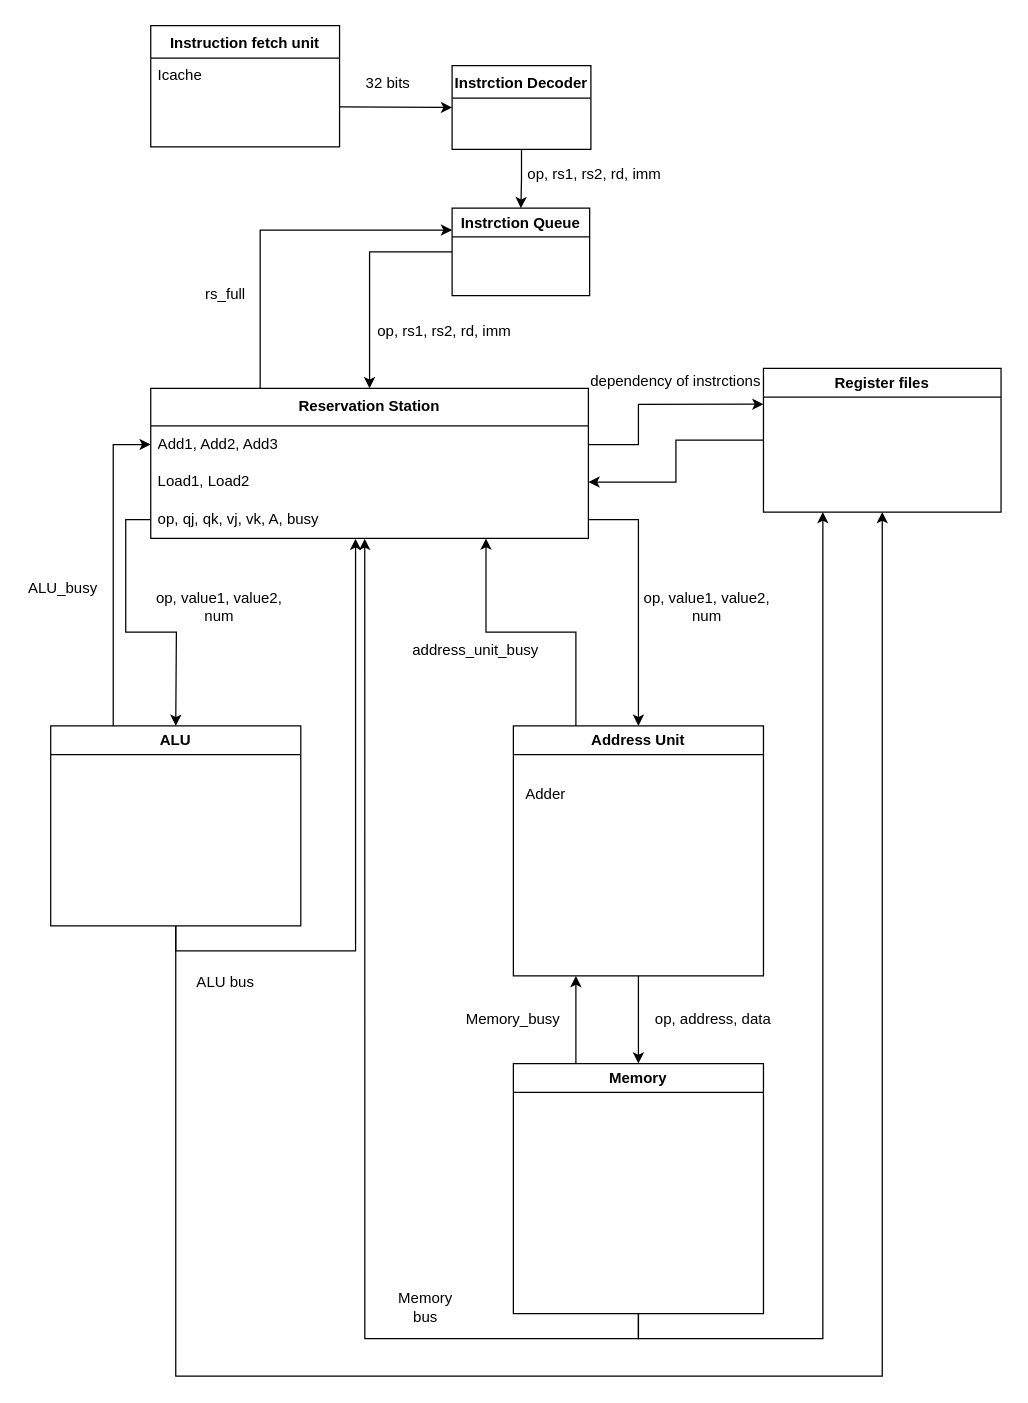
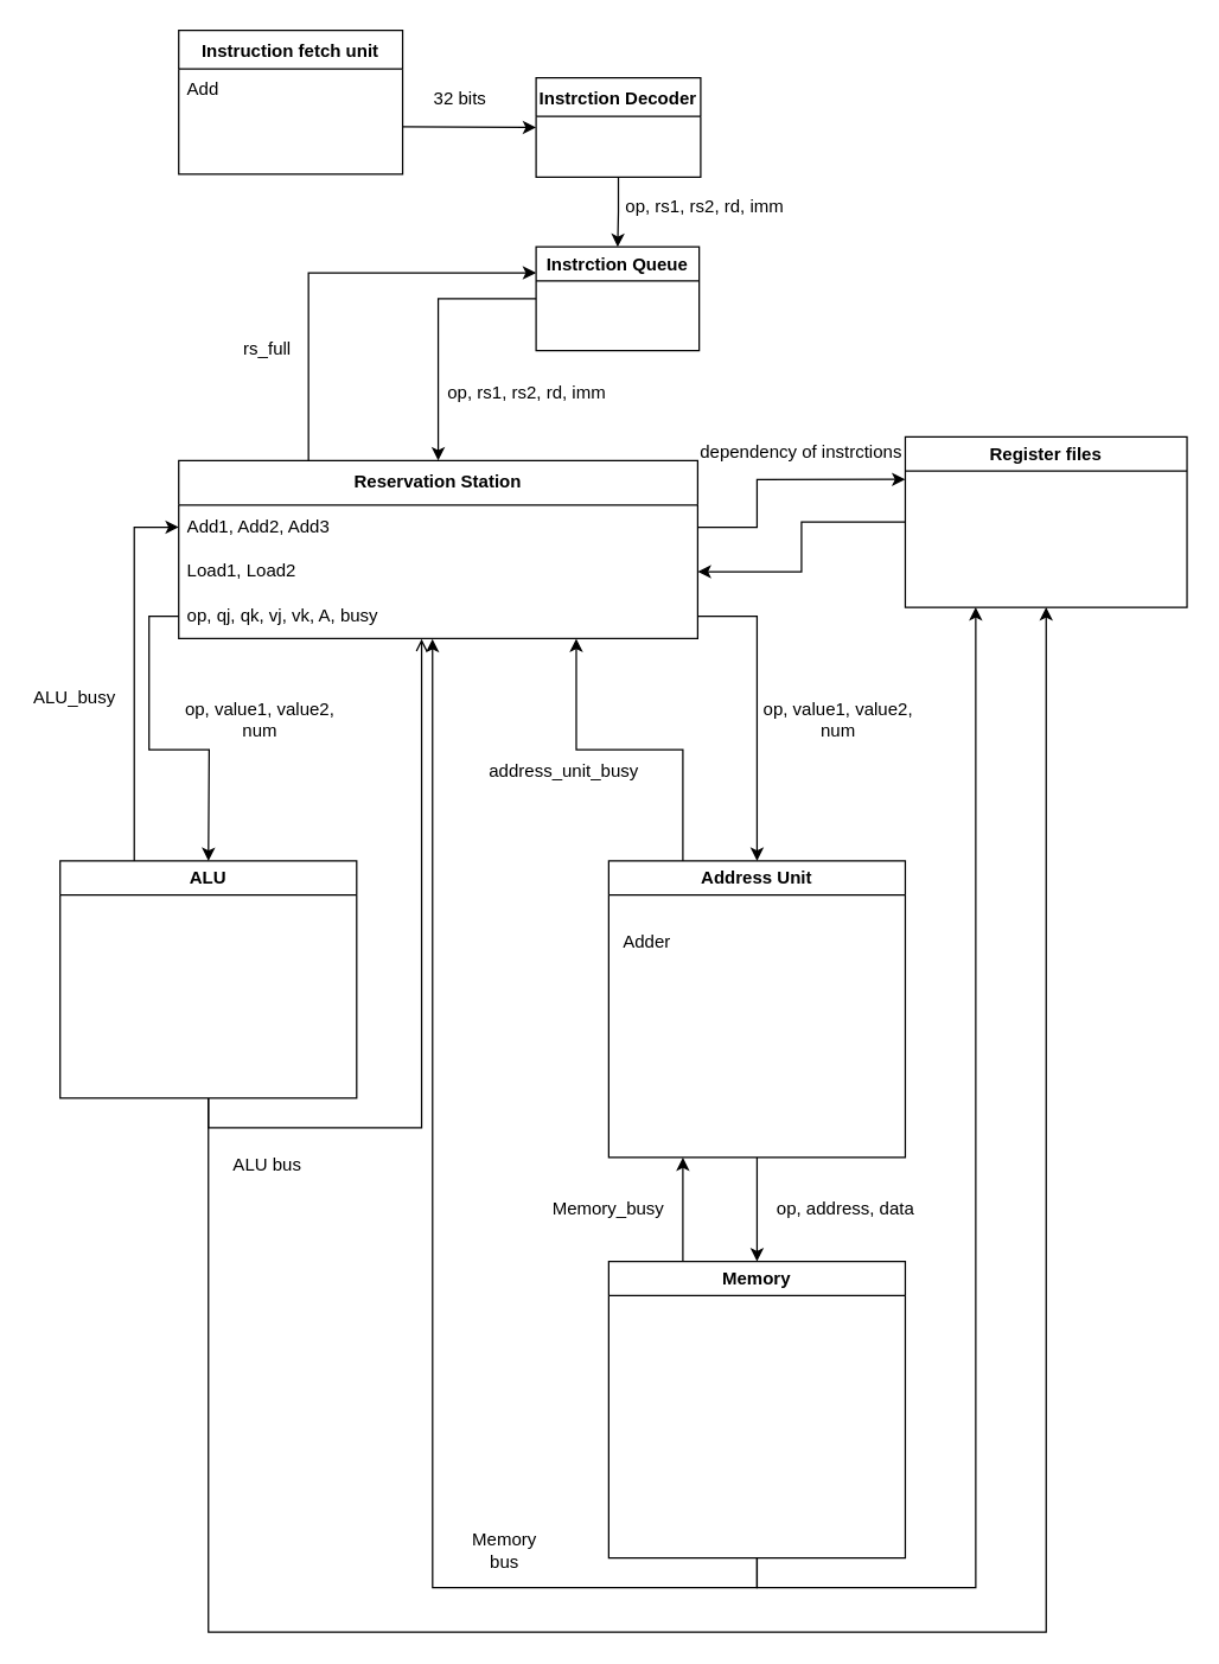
  <mxCell id="0" />
  <mxCell id="1" parent="0" />
  <mxCell id="2" value="Instruction fetch unit" style="swimlane;fontStyle=1;align=center;verticalAlign=top;childLayout=stackLayout;horizontal=1;startSize=26;horizontalStack=0;resizeParent=1;resizeLast=0;collapsible=1;marginBottom=0;rounded=0;shadow=0;strokeWidth=1;" parent="1" vertex="1"><mxGeometry x="120" y="20" width="151" height="97" as="geometry"><mxRectangle x="230" y="140" width="160" height="26" as="alternateBounds" /></mxGeometry></mxCell>
- <mxCell id="3" value="Icache" style="text;align=left;verticalAlign=top;spacingLeft=4;spacingRight=4;overflow=hidden;rotatable=0;points=[[0,0.5],[1,0.5]];portConstraint=eastwest;" parent="2" vertex="1"><mxGeometry y="26" width="151" height="26" as="geometry" /></mxCell>
+ <mxCell id="3" value="Add" style="text;align=left;verticalAlign=top;spacingLeft=4;spacingRight=4;overflow=hidden;rotatable=0;points=[[0,0.5],[1,0.5]];portConstraint=eastwest;" parent="2" vertex="1"><mxGeometry y="26" width="151" height="26" as="geometry" /></mxCell>
  <mxCell id="4" style="edgeStyle=orthogonalEdgeStyle;rounded=0;orthogonalLoop=1;jettySize=auto;html=1;exitX=0.5;exitY=1;exitDx=0;exitDy=0;" edge="1" parent="1" source="5" target="9"><mxGeometry relative="1" as="geometry" /></mxCell>
  <mxCell id="5" value="Instrction Decoder" style="swimlane;fontStyle=1;align=center;verticalAlign=top;childLayout=stackLayout;horizontal=1;startSize=26;horizontalStack=0;resizeParent=1;resizeLast=0;collapsible=1;marginBottom=0;rounded=0;shadow=0;strokeWidth=1;" vertex="1" parent="1"><mxGeometry x="361" y="52" width="111" height="67" as="geometry"><mxRectangle x="230" y="140" width="160" height="26" as="alternateBounds" /></mxGeometry></mxCell>
  <mxCell id="6" value="32 bits" style="text;html=1;align=center;verticalAlign=middle;whiteSpace=wrap;rounded=0;" vertex="1" parent="1"><mxGeometry x="280" y="51" width="60" height="30" as="geometry" /></mxCell>
  <mxCell id="7" value="" style="edgeStyle=orthogonalEdgeStyle;rounded=0;orthogonalLoop=1;jettySize=auto;html=1;entryX=0;entryY=0.5;entryDx=0;entryDy=0;" edge="1" parent="1" target="5"><mxGeometry relative="1" as="geometry"><mxPoint x="271" y="85" as="sourcePoint" /></mxGeometry></mxCell>
  <mxCell id="8" style="edgeStyle=orthogonalEdgeStyle;rounded=0;orthogonalLoop=1;jettySize=auto;html=1;exitX=0;exitY=0.5;exitDx=0;exitDy=0;entryX=0.5;entryY=0;entryDx=0;entryDy=0;" edge="1" parent="1" source="9" target="12"><mxGeometry relative="1" as="geometry" /></mxCell>
  <mxCell id="9" value="Instrction Queue" style="swimlane;whiteSpace=wrap;html=1;" vertex="1" parent="1"><mxGeometry x="361" y="166" width="110" height="70" as="geometry" /></mxCell>
  <mxCell id="10" value="op, rs1, rs2, rd, imm" style="text;html=1;align=center;verticalAlign=middle;whiteSpace=wrap;rounded=0;" vertex="1" parent="1"><mxGeometry x="410" y="124" width="130" height="30" as="geometry" /></mxCell>
  <mxCell id="11" style="edgeStyle=orthogonalEdgeStyle;rounded=0;orthogonalLoop=1;jettySize=auto;html=1;exitX=0.25;exitY=0;exitDx=0;exitDy=0;entryX=0;entryY=0.25;entryDx=0;entryDy=0;" edge="1" parent="1" source="12" target="9"><mxGeometry relative="1" as="geometry" /></mxCell>
  <mxCell id="12" value="&lt;b&gt;Reservation Station&lt;/b&gt;" style="swimlane;fontStyle=0;childLayout=stackLayout;horizontal=1;startSize=30;horizontalStack=0;resizeParent=1;resizeParentMax=0;resizeLast=0;collapsible=1;marginBottom=0;whiteSpace=wrap;html=1;" vertex="1" parent="1"><mxGeometry x="120" y="310" width="350" height="120" as="geometry" /></mxCell>
  <mxCell id="13" value="Add1, Add2, Add3" style="text;strokeColor=none;fillColor=none;align=left;verticalAlign=middle;spacingLeft=4;spacingRight=4;overflow=hidden;points=[[0,0.5],[1,0.5]];portConstraint=eastwest;rotatable=0;whiteSpace=wrap;html=1;" vertex="1" parent="12"><mxGeometry y="30" width="350" height="30" as="geometry" /></mxCell>
  <mxCell id="14" value="Load1, Load2" style="text;strokeColor=none;fillColor=none;align=left;verticalAlign=middle;spacingLeft=4;spacingRight=4;overflow=hidden;points=[[0,0.5],[1,0.5]];portConstraint=eastwest;rotatable=0;whiteSpace=wrap;html=1;" vertex="1" parent="12"><mxGeometry y="60" width="350" height="30" as="geometry" /></mxCell>
  <mxCell id="15" style="edgeStyle=orthogonalEdgeStyle;rounded=0;orthogonalLoop=1;jettySize=auto;html=1;exitX=0;exitY=0.5;exitDx=0;exitDy=0;" edge="1" parent="12" source="16"><mxGeometry relative="1" as="geometry"><mxPoint x="20.0" y="270" as="targetPoint" /></mxGeometry></mxCell>
  <mxCell id="16" value="op, qj, qk, vj, vk, A, busy" style="text;strokeColor=none;fillColor=none;align=left;verticalAlign=middle;spacingLeft=4;spacingRight=4;overflow=hidden;points=[[0,0.5],[1,0.5]];portConstraint=eastwest;rotatable=0;whiteSpace=wrap;html=1;" vertex="1" parent="12"><mxGeometry y="90" width="350" height="30" as="geometry" /></mxCell>
  <mxCell id="17" value="op, rs1, rs2, rd, imm" style="text;html=1;align=center;verticalAlign=middle;whiteSpace=wrap;rounded=0;" vertex="1" parent="1"><mxGeometry x="290" y="250" width="130" height="30" as="geometry" /></mxCell>
  <mxCell id="18" value="rs_full" style="text;html=1;align=center;verticalAlign=middle;whiteSpace=wrap;rounded=0;" vertex="1" parent="1"><mxGeometry x="140" y="220" width="80" height="30" as="geometry" /></mxCell>
  <mxCell id="19" style="edgeStyle=orthogonalEdgeStyle;rounded=0;orthogonalLoop=1;jettySize=auto;html=1;exitX=0;exitY=0.5;exitDx=0;exitDy=0;entryX=1;entryY=0.5;entryDx=0;entryDy=0;" edge="1" parent="1" source="20" target="14"><mxGeometry relative="1" as="geometry" /></mxCell>
  <mxCell id="20" value="Register files" style="swimlane;whiteSpace=wrap;html=1;" vertex="1" parent="1"><mxGeometry x="610" y="294" width="190" height="115" as="geometry" /></mxCell>
  <mxCell id="21" value="dependency of instrctions" style="text;html=1;align=center;verticalAlign=middle;whiteSpace=wrap;rounded=0;" vertex="1" parent="1"><mxGeometry x="465" y="290" width="150" height="30" as="geometry" /></mxCell>
  <mxCell id="22" style="edgeStyle=orthogonalEdgeStyle;rounded=0;orthogonalLoop=1;jettySize=auto;html=1;exitX=1;exitY=0.5;exitDx=0;exitDy=0;entryX=0;entryY=0.25;entryDx=0;entryDy=0;" edge="1" parent="1" source="13" target="20"><mxGeometry relative="1" as="geometry"><Array as="points"><mxPoint x="510" y="355" /><mxPoint x="510" y="323" /></Array></mxGeometry></mxCell>
  <mxCell id="23" style="edgeStyle=orthogonalEdgeStyle;rounded=0;orthogonalLoop=1;jettySize=auto;html=1;exitX=0.25;exitY=0;exitDx=0;exitDy=0;entryX=0;entryY=0.5;entryDx=0;entryDy=0;" edge="1" parent="1" source="25" target="13"><mxGeometry relative="1" as="geometry" /></mxCell>
  <mxCell id="24" style="edgeStyle=orthogonalEdgeStyle;rounded=0;orthogonalLoop=1;jettySize=auto;html=1;exitX=0.5;exitY=1;exitDx=0;exitDy=0;entryX=0.5;entryY=1;entryDx=0;entryDy=0;" edge="1" parent="1" source="25" target="20"><mxGeometry relative="1" as="geometry"><Array as="points"><mxPoint x="140" y="1100" /><mxPoint x="705" y="1100" /></Array></mxGeometry></mxCell>
  <mxCell id="25" value="ALU" style="swimlane;whiteSpace=wrap;html=1;" vertex="1" parent="1"><mxGeometry y="580" width="200" height="160" as="geometry" x="40" /></mxCell>
  <mxCell id="26" value="op, value1, value2, num" style="text;html=1;align=center;verticalAlign=middle;whiteSpace=wrap;rounded=0;" vertex="1" parent="1"><mxGeometry x="120" y="470" width="110" height="30" as="geometry" /></mxCell>
  <mxCell id="27" value="ALU_busy" style="text;html=1;align=center;verticalAlign=middle;whiteSpace=wrap;rounded=0;" vertex="1" parent="1"><mxGeometry x="20" y="440" width="60" height="60" as="geometry" /></mxCell>
  <mxCell id="28" style="edgeStyle=orthogonalEdgeStyle;rounded=0;orthogonalLoop=1;jettySize=auto;html=1;exitX=0.25;exitY=0;exitDx=0;exitDy=0;entryX=0.766;entryY=1.006;entryDx=0;entryDy=0;entryPerimeter=0;" edge="1" parent="1" source="30" target="16"><mxGeometry relative="1" as="geometry"><mxPoint x="390" y="440" as="targetPoint" /></mxGeometry></mxCell>
  <mxCell id="29" style="edgeStyle=orthogonalEdgeStyle;rounded=0;orthogonalLoop=1;jettySize=auto;html=1;exitX=0.5;exitY=1;exitDx=0;exitDy=0;" edge="1" parent="1" source="30" target="37"><mxGeometry relative="1" as="geometry" /></mxCell>
  <mxCell id="30" value="Address Unit" style="swimlane;whiteSpace=wrap;html=1;" vertex="1" parent="1"><mxGeometry x="410" y="580" width="200" height="200" as="geometry" /></mxCell>
  <mxCell id="31" value="Adder" style="text;strokeColor=none;fillColor=none;align=left;verticalAlign=middle;spacingLeft=4;spacingRight=4;overflow=hidden;points=[[0,0.5],[1,0.5]];portConstraint=eastwest;rotatable=0;whiteSpace=wrap;html=1;" vertex="1" parent="30"><mxGeometry x="4" y="40" width="80" height="30" as="geometry" /></mxCell>
  <mxCell id="32" style="edgeStyle=orthogonalEdgeStyle;rounded=0;orthogonalLoop=1;jettySize=auto;html=1;exitX=1;exitY=0.5;exitDx=0;exitDy=0;entryX=0.5;entryY=0;entryDx=0;entryDy=0;" edge="1" parent="1" source="16" target="30"><mxGeometry relative="1" as="geometry" /></mxCell>
  <mxCell id="33" value="op, value1, value2, num" style="text;html=1;align=center;verticalAlign=middle;whiteSpace=wrap;rounded=0;" vertex="1" parent="1"><mxGeometry x="510" y="470" width="110" height="30" as="geometry" /></mxCell>
  <mxCell id="34" value="address_unit_busy" style="text;html=1;align=center;verticalAlign=middle;whiteSpace=wrap;rounded=0;" vertex="1" parent="1"><mxGeometry x="350" y="490" width="60" height="60" as="geometry" /></mxCell>
  <mxCell id="35" style="edgeStyle=orthogonalEdgeStyle;rounded=0;orthogonalLoop=1;jettySize=auto;html=1;exitX=0.25;exitY=0;exitDx=0;exitDy=0;entryX=0.25;entryY=1;entryDx=0;entryDy=0;" edge="1" parent="1" source="37" target="30"><mxGeometry relative="1" as="geometry" /></mxCell>
  <mxCell id="36" style="edgeStyle=orthogonalEdgeStyle;rounded=0;orthogonalLoop=1;jettySize=auto;html=1;exitX=0.5;exitY=1;exitDx=0;exitDy=0;entryX=0.25;entryY=1;entryDx=0;entryDy=0;" edge="1" parent="1" source="37" target="20"><mxGeometry relative="1" as="geometry" /></mxCell>
  <mxCell id="37" value="Memory" style="swimlane;whiteSpace=wrap;html=1;" vertex="1" parent="1"><mxGeometry x="410" y="850" width="200" height="200" as="geometry" /></mxCell>
  <mxCell id="38" value="Memory_busy" style="text;html=1;align=center;verticalAlign=middle;whiteSpace=wrap;rounded=0;" vertex="1" parent="1"><mxGeometry x="380" y="800" width="60" height="30" as="geometry" /></mxCell>
  <mxCell id="39" value="op, address, data" style="text;html=1;align=center;verticalAlign=middle;whiteSpace=wrap;rounded=0;" vertex="1" parent="1"><mxGeometry x="510" y="800" width="120" height="30" as="geometry" /></mxCell>
- <mxCell id="40" style="edgeStyle=orthogonalEdgeStyle;rounded=0;orthogonalLoop=1;jettySize=auto;html=1;exitX=0.5;exitY=1;exitDx=0;exitDy=0;entryX=0.468;entryY=1.013;entryDx=0;entryDy=0;entryPerimeter=0;" edge="1" parent="1" source="25" target="16"><mxGeometry relative="1" as="geometry" /></mxCell>
+ <mxCell id="40" style="edgeStyle=orthogonalEdgeStyle;rounded=0;orthogonalLoop=1;jettySize=auto;html=1;exitX=0.5;exitY=1;exitDx=0;exitDy=0;entryX=0.468;entryY=1.013;entryDx=0;entryDy=0;entryPerimeter=0;endArrow=open;" edge="1" parent="1" source="25" target="16"><mxGeometry relative="1" as="geometry" /></mxCell>
  <mxCell id="41" value="ALU bus" style="text;html=1;align=center;verticalAlign=middle;whiteSpace=wrap;rounded=0;" vertex="1" parent="1"><mxGeometry x="150" y="770" width="60" height="30" as="geometry" /></mxCell>
  <mxCell id="42" style="edgeStyle=orthogonalEdgeStyle;rounded=0;orthogonalLoop=1;jettySize=auto;html=1;exitX=0.5;exitY=1;exitDx=0;exitDy=0;entryX=0.489;entryY=1.013;entryDx=0;entryDy=0;entryPerimeter=0;" edge="1" parent="1" source="37" target="16"><mxGeometry relative="1" as="geometry" /></mxCell>
  <mxCell id="43" value="Memory bus" style="text;html=1;align=center;verticalAlign=middle;whiteSpace=wrap;rounded=0;" vertex="1" parent="1"><mxGeometry x="310" y="1030" width="60" height="30" as="geometry" /></mxCell>
